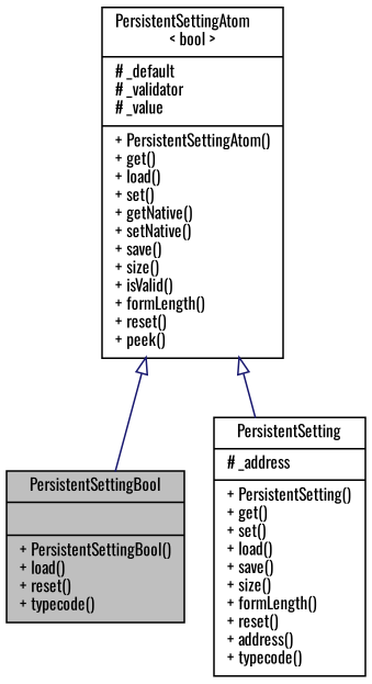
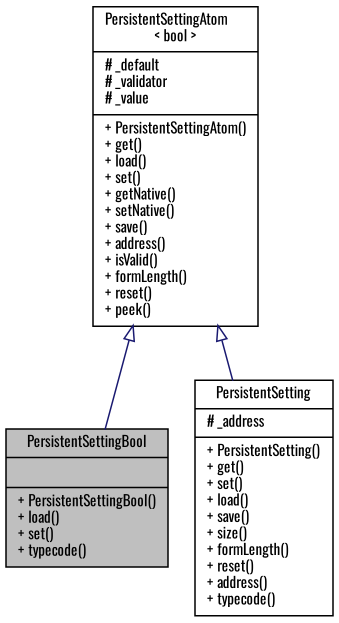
  digraph {
    fontname=Oswald
    node [color=black fillcolor=white fontname=Oswald fontsize=10 shape=record style=filled]
    edge [arrowtail=onormal color=midnightblue dir=back fontname=Oswald fontsize=10 labelfontname=Helvetica labelfontsize=10 style=solid]
-   n1 [fillcolor=grey75 fontcolor=black height=0.2 label="{PersistentSettingBool\n||+ PersistentSettingBool()\l+ load()\l+ reset()\l+ typecode()\l}" width=0.4]
-   n2 [height=0.2 label="{PersistentSettingAtom\l\< bool \>\n|# _default\l# _validator\l# _value\l|+ PersistentSettingAtom()\l+ get()\l+ load()\l+ set()\l+ getNative()\l+ setNative()\l+ save()\l+ size()\l+ isValid()\l+ formLength()\l+ reset()\l+ peek()\l}" width=0.4]
+   n1 [fillcolor=grey75 fontcolor=black height=0.2 label="{PersistentSettingBool\n||+ PersistentSettingBool()\l+ load()\l+ set()\l+ typecode()\l}" width=0.4]
+   n2 [height=0.2 label="{PersistentSettingAtom\l\< bool \>\n|# _default\l# _validator\l# _value\l|+ PersistentSettingAtom()\l+ get()\l+ load()\l+ set()\l+ getNative()\l+ setNative()\l+ save()\l+ address()\l+ isValid()\l+ formLength()\l+ reset()\l+ peek()\l}" width=0.4]
    n3 [height=0.2 label="{PersistentSetting\n|# _address\l|+ PersistentSetting()\l+ get()\l+ set()\l+ load()\l+ save()\l+ size()\l+ formLength()\l+ reset()\l+ address()\l+ typecode()\l}" width=0.4]
    n2 -> n1
    n2 -> n3
  }
